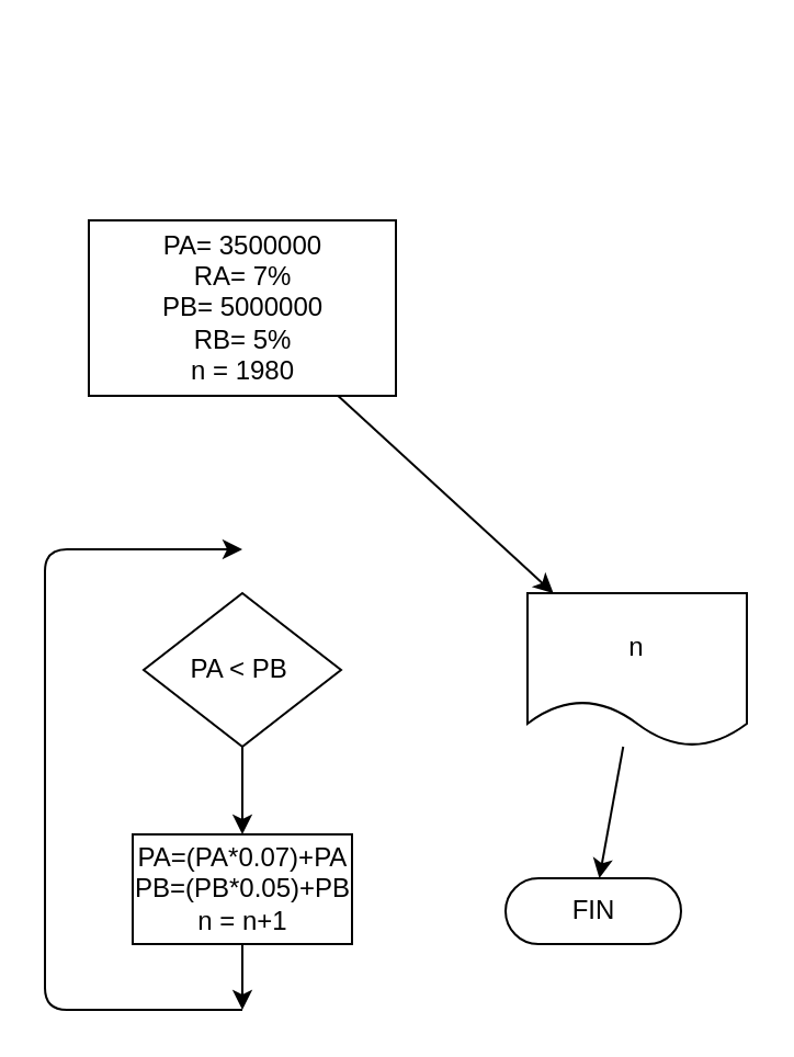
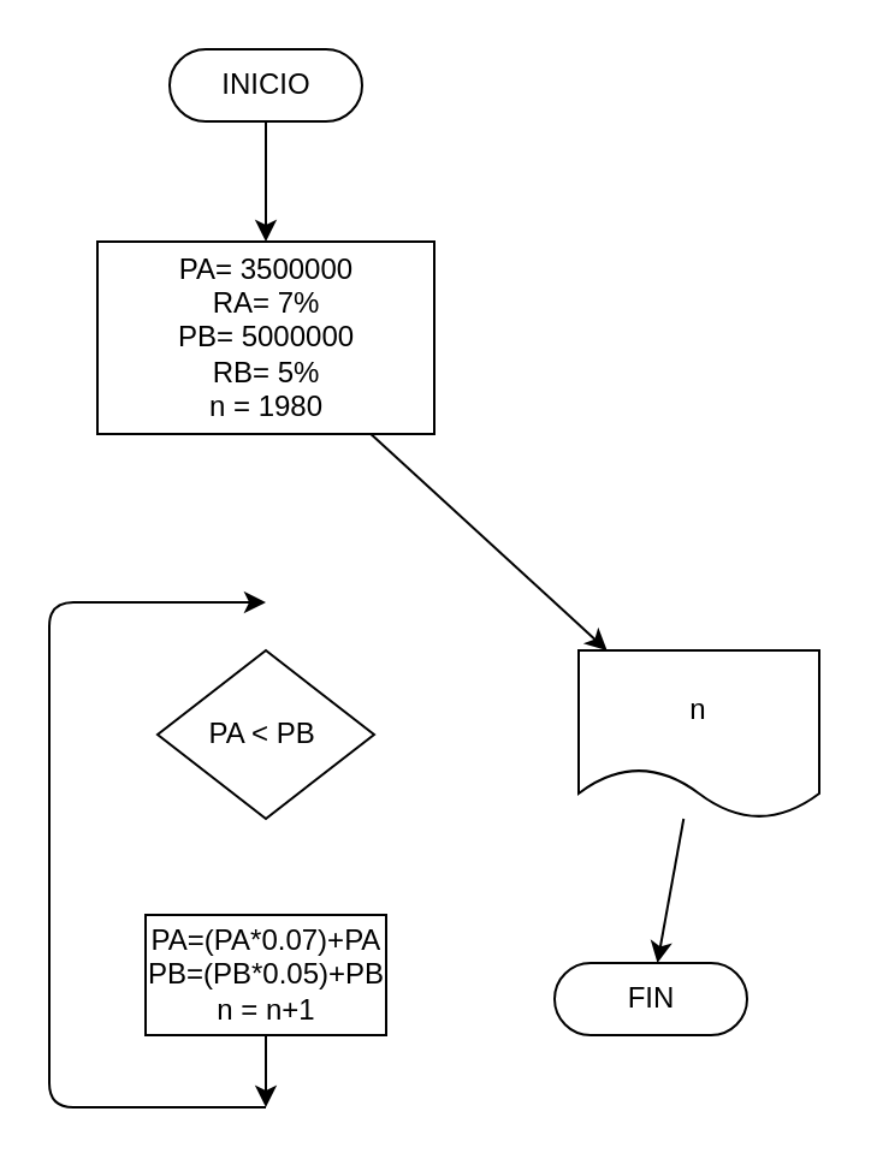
  <mxCell id="0" />
  <mxCell id="1" parent="0" />
+ <mxCell id="2" style="edgeStyle=none;html=1;exitX=0.5;exitY=0.5;exitDx=0;exitDy=15;exitPerimeter=0;entryX=0.5;entryY=0;entryDx=0;entryDy=0;" edge="1" parent="1" source="3" target="6"><mxGeometry relative="1" as="geometry"><mxPoint x="110" y="80" as="targetPoint" /></mxGeometry></mxCell>
+ <mxCell id="3" value="INICIO" style="html=1;dashed=0;whitespace=wrap;shape=mxgraph.dfd.start" vertex="1" parent="1"><mxGeometry x="70" y="20" width="80" height="30" as="geometry" /></mxCell>
  <mxCell id="4" style="edgeStyle=none;html=1;exitX=0.5;exitY=1;exitDx=0;exitDy=0;" edge="1" parent="1" target="6"><mxGeometry relative="1" as="geometry"><mxPoint x="110" y="150" as="sourcePoint" /></mxGeometry></mxCell>
  <mxCell id="5" value="" style="edgeStyle=none;html=1;" edge="1" parent="1" source="6" target="13"><mxGeometry relative="1" as="geometry" /></mxCell>
  <mxCell id="6" value="&lt;span&gt;PA= 3500000&lt;/span&gt;&lt;br&gt;&lt;span&gt;RA= 7%&lt;/span&gt;&lt;br&gt;&lt;span&gt;PB= 5000000&lt;/span&gt;&lt;br&gt;&lt;span&gt;RB= 5%&lt;/span&gt;&lt;br&gt;n = 1980" style="html=1;dashed=0;whitespace=wrap;" vertex="1" parent="1"><mxGeometry x="40" y="100" width="140" height="80" as="geometry" /></mxCell>
- <mxCell id="7" value="" style="edgeStyle=none;html=1;" edge="1" parent="1" source="8" target="11"><mxGeometry relative="1" as="geometry" /></mxCell>
  <mxCell id="8" value="PA &amp;lt; PB&amp;nbsp;" style="shape=rhombus;html=1;dashed=0;whitespace=wrap;perimeter=rhombusPerimeter;" vertex="1" parent="1"><mxGeometry x="65" y="270" width="90" height="70" as="geometry" /></mxCell>
  <mxCell id="9" style="edgeStyle=none;html=1;" edge="1" parent="1"><mxGeometry relative="1" as="geometry"><mxPoint x="110" y="250" as="targetPoint" /><mxPoint x="110" y="460" as="sourcePoint" /><Array as="points"><mxPoint x="20" y="460" /><mxPoint x="20" y="250" /></Array></mxGeometry></mxCell>
  <mxCell id="10" style="edgeStyle=none;html=1;exitX=0.5;exitY=1;exitDx=0;exitDy=0;" edge="1" parent="1" source="11"><mxGeometry relative="1" as="geometry"><mxPoint x="110" y="460" as="targetPoint" /></mxGeometry></mxCell>
  <mxCell id="11" value="PA=(PA*0.07)+PA&lt;br&gt;PB=(PB*0.05)+PB&lt;br&gt;n = n+1" style="html=1;dashed=0;whitespace=wrap;" vertex="1" parent="1"><mxGeometry x="60" y="380" width="100" height="50" as="geometry" /></mxCell>
  <mxCell id="12" value="" style="edgeStyle=none;html=1;" edge="1" parent="1" source="13" target="14"><mxGeometry relative="1" as="geometry" /></mxCell>
  <mxCell id="13" value="n" style="shape=document;whiteSpace=wrap;html=1;boundedLbl=1;dashed=0;flipH=1;" vertex="1" parent="1"><mxGeometry x="240" y="270" width="100" height="70" as="geometry" /></mxCell>
  <mxCell id="14" value="FIN" style="html=1;dashed=0;whitespace=wrap;shape=mxgraph.dfd.start" vertex="1" parent="1"><mxGeometry x="230" y="400" width="80" height="30" as="geometry" /></mxCell>
